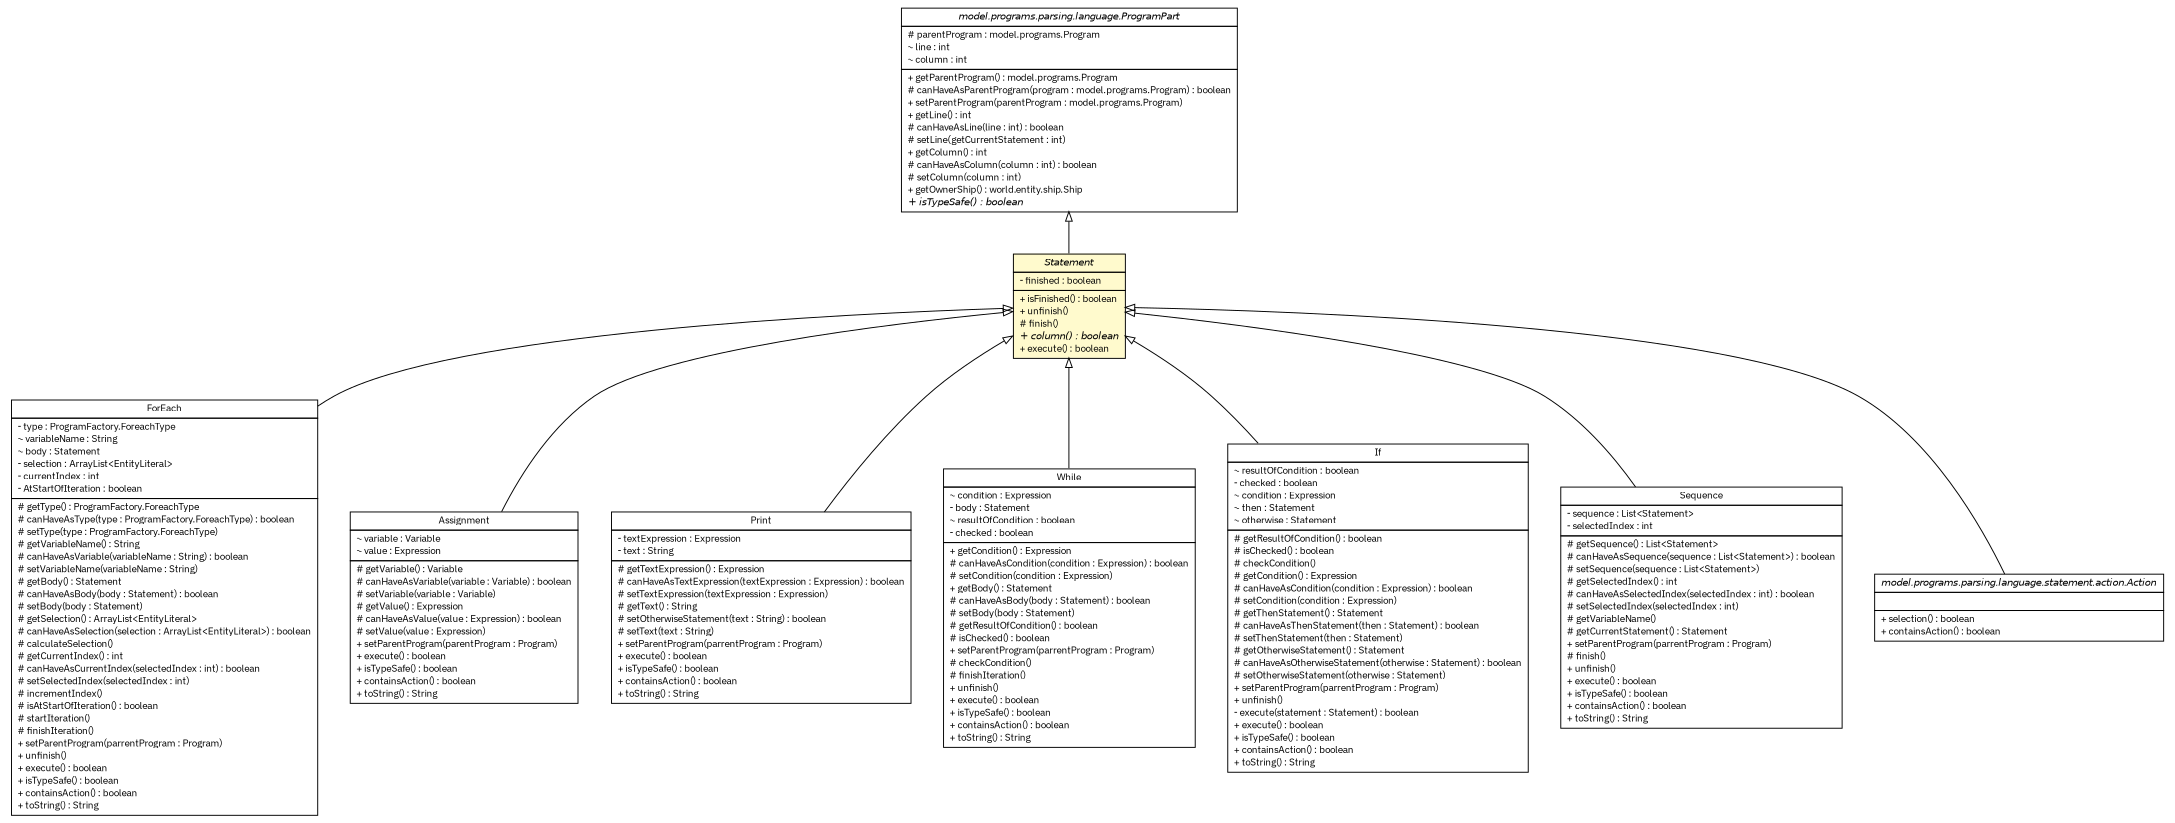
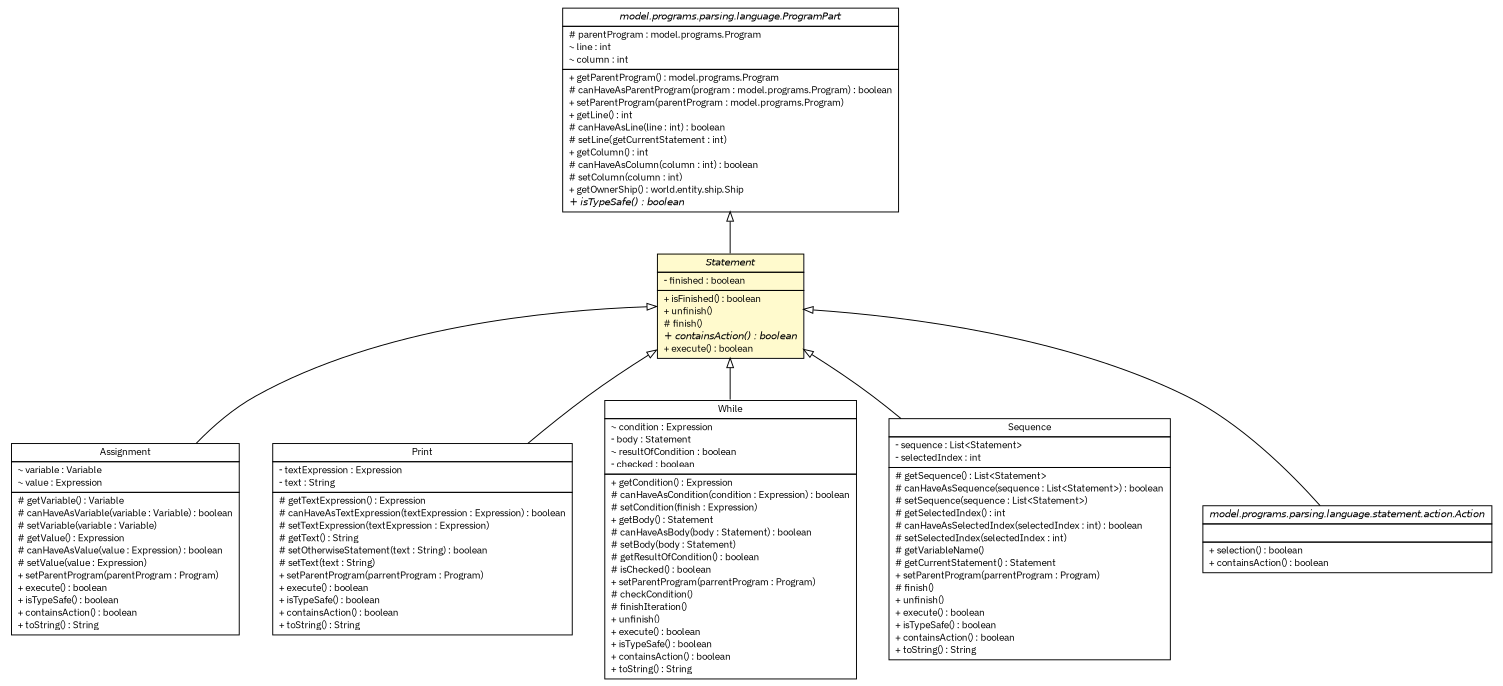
  digraph {
    fontname="IBM Plex Sans"
    nodesep=0.25
    ranksep=0.5
    node [fontcolor=black fontname="IBM Plex Sans" fontsize=10.0 shape=plaintext]
    edge [arrowtail=empty dir=back fontname="IBM Plex Sans" fontsize=10 headport=p labelfontname=Helvetica labelfontsize=10 tailport=p]
    n1 [label=<<table title="model.programs.parsing.language.ProgramPart" border="0" cellborder="1" cellspacing="0" cellpadding="2" port="p" href="../ProgramPart.html"> 		<tr><td><table border="0" cellspacing="0" cellpadding="1"> <tr><td align="center" balign="center"><font face="Helvetica-Oblique"> model.programs.parsing.language.ProgramPart </font></td></tr> 		</table></td></tr> 		<tr><td><table border="0" cellspacing="0" cellpadding="1"> <tr><td align="left" balign="left"> # parentProgram : model.programs.Program </td></tr> <tr><td align="left" balign="left"> ~ line : int </td></tr> <tr><td align="left" balign="left"> ~ column : int </td></tr> 		</table></td></tr> 		<tr><td><table border="0" cellspacing="0" cellpadding="1"> <tr><td align="left" balign="left"> + getParentProgram() : model.programs.Program </td></tr> <tr><td align="left" balign="left"> # canHaveAsParentProgram(program : model.programs.Program) : boolean </td></tr> <tr><td align="left" balign="left"> + setParentProgram(parentProgram : model.programs.Program) </td></tr> <tr><td align="left" balign="left"> + getLine() : int </td></tr> <tr><td align="left" balign="left"> # canHaveAsLine(line : int) : boolean </td></tr> <tr><td align="left" balign="left"> # setLine(getCurrentStatement : int) </td></tr> <tr><td align="left" balign="left"> + getColumn() : int </td></tr> <tr><td align="left" balign="left"> # canHaveAsColumn(column : int) : boolean </td></tr> <tr><td align="left" balign="left"> # setColumn(column : int) </td></tr> <tr><td align="left" balign="left"> + getOwnerShip() : world.entity.ship.Ship </td></tr> <tr><td align="left" balign="left"><font face="Helvetica-Oblique" point-size="10.0"> + isTypeSafe() : boolean </font></td></tr> 		</table></td></tr> 		</table>>]
-   n2 [label=<<table title="model.programs.parsing.language.statement.Statement" border="0" cellborder="1" cellspacing="0" cellpadding="2" port="p" bgcolor="lemonChiffon" href="./Statement.html"> 		<tr><td><table border="0" cellspacing="0" cellpadding="1"> <tr><td align="center" balign="center"><font face="Helvetica-Oblique"> Statement </font></td></tr> 		</table></td></tr> 		<tr><td><table border="0" cellspacing="0" cellpadding="1"> <tr><td align="left" balign="left"> - finished : boolean </td></tr> 		</table></td></tr> 		<tr><td><table border="0" cellspacing="0" cellpadding="1"> <tr><td align="left" balign="left"> + isFinished() : boolean </td></tr> <tr><td align="left" balign="left"> + unfinish() </td></tr> <tr><td align="left" balign="left"> # finish() </td></tr> <tr><td align="left" balign="left"><font face="Helvetica-Oblique" point-size="10.0"> + column() : boolean </font></td></tr> <tr><td align="left" balign="left"> + execute() : boolean </td></tr> 		</table></td></tr> 		</table>>]
-   n3 [label=<<table title="model.programs.parsing.language.statement.ForEach" border="0" cellborder="1" cellspacing="0" cellpadding="2" port="p" href="./ForEach.html"> 		<tr><td><table border="0" cellspacing="0" cellpadding="1"> <tr><td align="center" balign="center"> ForEach </td></tr> 		</table></td></tr> 		<tr><td><table border="0" cellspacing="0" cellpadding="1"> <tr><td align="left" balign="left"> - type : ProgramFactory.ForeachType </td></tr> <tr><td align="left" balign="left"> ~ variableName : String </td></tr> <tr><td align="left" balign="left"> ~ body : Statement </td></tr> <tr><td align="left" balign="left"> - selection : ArrayList&lt;EntityLiteral&gt; </td></tr> <tr><td align="left" balign="left"> - currentIndex : int </td></tr> <tr><td align="left" balign="left"> - AtStartOfIteration : boolean </td></tr> 		</table></td></tr> 		<tr><td><table border="0" cellspacing="0" cellpadding="1"> <tr><td align="left" balign="left"> # getType() : ProgramFactory.ForeachType </td></tr> <tr><td align="left" balign="left"> # canHaveAsType(type : ProgramFactory.ForeachType) : boolean </td></tr> <tr><td align="left" balign="left"> # setType(type : ProgramFactory.ForeachType) </td></tr> <tr><td align="left" balign="left"> # getVariableName() : String </td></tr> <tr><td align="left" balign="left"> # canHaveAsVariable(variableName : String) : boolean </td></tr> <tr><td align="left" balign="left"> # setVariableName(variableName : String) </td></tr> <tr><td align="left" balign="left"> # getBody() : Statement </td></tr> <tr><td align="left" balign="left"> # canHaveAsBody(body : Statement) : boolean </td></tr> <tr><td align="left" balign="left"> # setBody(body : Statement) </td></tr> <tr><td align="left" balign="left"> # getSelection() : ArrayList&lt;EntityLiteral&gt; </td></tr> <tr><td align="left" balign="left"> # canHaveAsSelection(selection : ArrayList&lt;EntityLiteral&gt;) : boolean </td></tr> <tr><td align="left" balign="left"> # calculateSelection() </td></tr> <tr><td align="left" balign="left"> # getCurrentIndex() : int </td></tr> <tr><td align="left" balign="left"> # canHaveAsCurrentIndex(selectedIndex : int) : boolean </td></tr> <tr><td align="left" balign="left"> # setSelectedIndex(selectedIndex : int) </td></tr> <tr><td align="left" balign="left"> # incrementIndex() </td></tr> <tr><td align="left" balign="left"> # isAtStartOfIteration() : boolean </td></tr> <tr><td align="left" balign="left"> # startIteration() </td></tr> <tr><td align="left" balign="left"> # finishIteration() </td></tr> <tr><td align="left" balign="left"> + setParentProgram(parrentProgram : Program) </td></tr> <tr><td align="left" balign="left"> + unfinish() </td></tr> <tr><td align="left" balign="left"> + execute() : boolean </td></tr> <tr><td align="left" balign="left"> + isTypeSafe() : boolean </td></tr> <tr><td align="left" balign="left"> + containsAction() : boolean </td></tr> <tr><td align="left" balign="left"> + toString() : String </td></tr> 		</table></td></tr> 		</table>>]
+   n2 [label=<<table title="model.programs.parsing.language.statement.Statement" border="0" cellborder="1" cellspacing="0" cellpadding="2" port="p" bgcolor="lemonChiffon" href="./Statement.html"> 		<tr><td><table border="0" cellspacing="0" cellpadding="1"> <tr><td align="center" balign="center"><font face="Helvetica-Oblique"> Statement </font></td></tr> 		</table></td></tr> 		<tr><td><table border="0" cellspacing="0" cellpadding="1"> <tr><td align="left" balign="left"> - finished : boolean </td></tr> 		</table></td></tr> 		<tr><td><table border="0" cellspacing="0" cellpadding="1"> <tr><td align="left" balign="left"> + isFinished() : boolean </td></tr> <tr><td align="left" balign="left"> + unfinish() </td></tr> <tr><td align="left" balign="left"> # finish() </td></tr> <tr><td align="left" balign="left"><font face="Helvetica-Oblique" point-size="10.0"> + containsAction() : boolean </font></td></tr> <tr><td align="left" balign="left"> + execute() : boolean </td></tr> 		</table></td></tr> 		</table>>]
    n4 [label=<<table title="model.programs.parsing.language.statement.Assignment" border="0" cellborder="1" cellspacing="0" cellpadding="2" port="p" href="./Assignment.html"> 		<tr><td><table border="0" cellspacing="0" cellpadding="1"> <tr><td align="center" balign="center"> Assignment </td></tr> 		</table></td></tr> 		<tr><td><table border="0" cellspacing="0" cellpadding="1"> <tr><td align="left" balign="left"> ~ variable : Variable </td></tr> <tr><td align="left" balign="left"> ~ value : Expression </td></tr> 		</table></td></tr> 		<tr><td><table border="0" cellspacing="0" cellpadding="1"> <tr><td align="left" balign="left"> # getVariable() : Variable </td></tr> <tr><td align="left" balign="left"> # canHaveAsVariable(variable : Variable) : boolean </td></tr> <tr><td align="left" balign="left"> # setVariable(variable : Variable) </td></tr> <tr><td align="left" balign="left"> # getValue() : Expression </td></tr> <tr><td align="left" balign="left"> # canHaveAsValue(value : Expression) : boolean </td></tr> <tr><td align="left" balign="left"> # setValue(value : Expression) </td></tr> <tr><td align="left" balign="left"> + setParentProgram(parentProgram : Program) </td></tr> <tr><td align="left" balign="left"> + execute() : boolean </td></tr> <tr><td align="left" balign="left"> + isTypeSafe() : boolean </td></tr> <tr><td align="left" balign="left"> + containsAction() : boolean </td></tr> <tr><td align="left" balign="left"> + toString() : String </td></tr> 		</table></td></tr> 		</table>>]
    n5 [label=<<table title="model.programs.parsing.language.statement.Print" border="0" cellborder="1" cellspacing="0" cellpadding="2" port="p" href="./Print.html"> 		<tr><td><table border="0" cellspacing="0" cellpadding="1"> <tr><td align="center" balign="center"> Print </td></tr> 		</table></td></tr> 		<tr><td><table border="0" cellspacing="0" cellpadding="1"> <tr><td align="left" balign="left"> - textExpression : Expression </td></tr> <tr><td align="left" balign="left"> - text : String </td></tr> 		</table></td></tr> 		<tr><td><table border="0" cellspacing="0" cellpadding="1"> <tr><td align="left" balign="left"> # getTextExpression() : Expression </td></tr> <tr><td align="left" balign="left"> # canHaveAsTextExpression(textExpression : Expression) : boolean </td></tr> <tr><td align="left" balign="left"> # setTextExpression(textExpression : Expression) </td></tr> <tr><td align="left" balign="left"> # getText() : String </td></tr> <tr><td align="left" balign="left"> # setOtherwiseStatement(text : String) : boolean </td></tr> <tr><td align="left" balign="left"> # setText(text : String) </td></tr> <tr><td align="left" balign="left"> + setParentProgram(parrentProgram : Program) </td></tr> <tr><td align="left" balign="left"> + execute() : boolean </td></tr> <tr><td align="left" balign="left"> + isTypeSafe() : boolean </td></tr> <tr><td align="left" balign="left"> + containsAction() : boolean </td></tr> <tr><td align="left" balign="left"> + toString() : String </td></tr> 		</table></td></tr> 		</table>>]
-   n6 [label=<<table title="model.programs.parsing.language.statement.While" border="0" cellborder="1" cellspacing="0" cellpadding="2" port="p" href="./While.html"> 		<tr><td><table border="0" cellspacing="0" cellpadding="1"> <tr><td align="center" balign="center"> While </td></tr> 		</table></td></tr> 		<tr><td><table border="0" cellspacing="0" cellpadding="1"> <tr><td align="left" balign="left"> ~ condition : Expression </td></tr> <tr><td align="left" balign="left"> - body : Statement </td></tr> <tr><td align="left" balign="left"> ~ resultOfCondition : boolean </td></tr> <tr><td align="left" balign="left"> - checked : boolean </td></tr> 		</table></td></tr> 		<tr><td><table border="0" cellspacing="0" cellpadding="1"> <tr><td align="left" balign="left"> + getCondition() : Expression </td></tr> <tr><td align="left" balign="left"> # canHaveAsCondition(condition : Expression) : boolean </td></tr> <tr><td align="left" balign="left"> # setCondition(condition : Expression) </td></tr> <tr><td align="left" balign="left"> + getBody() : Statement </td></tr> <tr><td align="left" balign="left"> # canHaveAsBody(body : Statement) : boolean </td></tr> <tr><td align="left" balign="left"> # setBody(body : Statement) </td></tr> <tr><td align="left" balign="left"> # getResultOfCondition() : boolean </td></tr> <tr><td align="left" balign="left"> # isChecked() : boolean </td></tr> <tr><td align="left" balign="left"> + setParentProgram(parrentProgram : Program) </td></tr> <tr><td align="left" balign="left"> # checkCondition() </td></tr> <tr><td align="left" balign="left"> # finishIteration() </td></tr> <tr><td align="left" balign="left"> + unfinish() </td></tr> <tr><td align="left" balign="left"> + execute() : boolean </td></tr> <tr><td align="left" balign="left"> + isTypeSafe() : boolean </td></tr> <tr><td align="left" balign="left"> + containsAction() : boolean </td></tr> <tr><td align="left" balign="left"> + toString() : String </td></tr> 		</table></td></tr> 		</table>>]
-   n7 [label=<<table title="model.programs.parsing.language.statement.If" border="0" cellborder="1" cellspacing="0" cellpadding="2" port="p" href="./If.html"> 		<tr><td><table border="0" cellspacing="0" cellpadding="1"> <tr><td align="center" balign="center"> If </td></tr> 		</table></td></tr> 		<tr><td><table border="0" cellspacing="0" cellpadding="1"> <tr><td align="left" balign="left"> ~ resultOfCondition : boolean </td></tr> <tr><td align="left" balign="left"> - checked : boolean </td></tr> <tr><td align="left" balign="left"> ~ condition : Expression </td></tr> <tr><td align="left" balign="left"> ~ then : Statement </td></tr> <tr><td align="left" balign="left"> ~ otherwise : Statement </td></tr> 		</table></td></tr> 		<tr><td><table border="0" cellspacing="0" cellpadding="1"> <tr><td align="left" balign="left"> # getResultOfCondition() : boolean </td></tr> <tr><td align="left" balign="left"> # isChecked() : boolean </td></tr> <tr><td align="left" balign="left"> # checkCondition() </td></tr> <tr><td align="left" balign="left"> # getCondition() : Expression </td></tr> <tr><td align="left" balign="left"> # canHaveAsCondition(condition : Expression) : boolean </td></tr> <tr><td align="left" balign="left"> # setCondition(condition : Expression) </td></tr> <tr><td align="left" balign="left"> # getThenStatement() : Statement </td></tr> <tr><td align="left" balign="left"> # canHaveAsThenStatement(then : Statement) : boolean </td></tr> <tr><td align="left" balign="left"> # setThenStatement(then : Statement) </td></tr> <tr><td align="left" balign="left"> # getOtherwiseStatement() : Statement </td></tr> <tr><td align="left" balign="left"> # canHaveAsOtherwiseStatement(otherwise : Statement) : boolean </td></tr> <tr><td align="left" balign="left"> # setOtherwiseStatement(otherwise : Statement) </td></tr> <tr><td align="left" balign="left"> + setParentProgram(parrentProgram : Program) </td></tr> <tr><td align="left" balign="left"> + unfinish() </td></tr> <tr><td align="left" balign="left"> - execute(statement : Statement) : boolean </td></tr> <tr><td align="left" balign="left"> + execute() : boolean </td></tr> <tr><td align="left" balign="left"> + isTypeSafe() : boolean </td></tr> <tr><td align="left" balign="left"> + containsAction() : boolean </td></tr> <tr><td align="left" balign="left"> + toString() : String </td></tr> 		</table></td></tr> 		</table>>]
+   n6 [label=<<table title="model.programs.parsing.language.statement.While" border="0" cellborder="1" cellspacing="0" cellpadding="2" port="p" href="./While.html"> 		<tr><td><table border="0" cellspacing="0" cellpadding="1"> <tr><td align="center" balign="center"> While </td></tr> 		</table></td></tr> 		<tr><td><table border="0" cellspacing="0" cellpadding="1"> <tr><td align="left" balign="left"> ~ condition : Expression </td></tr> <tr><td align="left" balign="left"> - body : Statement </td></tr> <tr><td align="left" balign="left"> ~ resultOfCondition : boolean </td></tr> <tr><td align="left" balign="left"> - checked : boolean </td></tr> 		</table></td></tr> 		<tr><td><table border="0" cellspacing="0" cellpadding="1"> <tr><td align="left" balign="left"> + getCondition() : Expression </td></tr> <tr><td align="left" balign="left"> # canHaveAsCondition(condition : Expression) : boolean </td></tr> <tr><td align="left" balign="left"> # setCondition(finish : Expression) </td></tr> <tr><td align="left" balign="left"> + getBody() : Statement </td></tr> <tr><td align="left" balign="left"> # canHaveAsBody(body : Statement) : boolean </td></tr> <tr><td align="left" balign="left"> # setBody(body : Statement) </td></tr> <tr><td align="left" balign="left"> # getResultOfCondition() : boolean </td></tr> <tr><td align="left" balign="left"> # isChecked() : boolean </td></tr> <tr><td align="left" balign="left"> + setParentProgram(parrentProgram : Program) </td></tr> <tr><td align="left" balign="left"> # checkCondition() </td></tr> <tr><td align="left" balign="left"> # finishIteration() </td></tr> <tr><td align="left" balign="left"> + unfinish() </td></tr> <tr><td align="left" balign="left"> + execute() : boolean </td></tr> <tr><td align="left" balign="left"> + isTypeSafe() : boolean </td></tr> <tr><td align="left" balign="left"> + containsAction() : boolean </td></tr> <tr><td align="left" balign="left"> + toString() : String </td></tr> 		</table></td></tr> 		</table>>]
    n8 [label=<<table title="model.programs.parsing.language.statement.Sequence" border="0" cellborder="1" cellspacing="0" cellpadding="2" port="p" href="./Sequence.html"> 		<tr><td><table border="0" cellspacing="0" cellpadding="1"> <tr><td align="center" balign="center"> Sequence </td></tr> 		</table></td></tr> 		<tr><td><table border="0" cellspacing="0" cellpadding="1"> <tr><td align="left" balign="left"> - sequence : List&lt;Statement&gt; </td></tr> <tr><td align="left" balign="left"> - selectedIndex : int </td></tr> 		</table></td></tr> 		<tr><td><table border="0" cellspacing="0" cellpadding="1"> <tr><td align="left" balign="left"> # getSequence() : List&lt;Statement&gt; </td></tr> <tr><td align="left" balign="left"> # canHaveAsSequence(sequence : List&lt;Statement&gt;) : boolean </td></tr> <tr><td align="left" balign="left"> # setSequence(sequence : List&lt;Statement&gt;) </td></tr> <tr><td align="left" balign="left"> # getSelectedIndex() : int </td></tr> <tr><td align="left" balign="left"> # canHaveAsSelectedIndex(selectedIndex : int) : boolean </td></tr> <tr><td align="left" balign="left"> # setSelectedIndex(selectedIndex : int) </td></tr> <tr><td align="left" balign="left"> # getVariableName() </td></tr> <tr><td align="left" balign="left"> # getCurrentStatement() : Statement </td></tr> <tr><td align="left" balign="left"> + setParentProgram(parrentProgram : Program) </td></tr> <tr><td align="left" balign="left"> # finish() </td></tr> <tr><td align="left" balign="left"> + unfinish() </td></tr> <tr><td align="left" balign="left"> + execute() : boolean </td></tr> <tr><td align="left" balign="left"> + isTypeSafe() : boolean </td></tr> <tr><td align="left" balign="left"> + containsAction() : boolean </td></tr> <tr><td align="left" balign="left"> + toString() : String </td></tr> 		</table></td></tr> 		</table>>]
    n9 [label=<<table title="model.programs.parsing.language.statement.action.Action" border="0" cellborder="1" cellspacing="0" cellpadding="2" port="p" href="./action/Action.html"> 		<tr><td><table border="0" cellspacing="0" cellpadding="1"> <tr><td align="center" balign="center"><font face="Helvetica-Oblique"> model.programs.parsing.language.statement.action.Action </font></td></tr> 		</table></td></tr> 		<tr><td><table border="0" cellspacing="0" cellpadding="1"> <tr><td align="left" balign="left">  </td></tr> 		</table></td></tr> 		<tr><td><table border="0" cellspacing="0" cellpadding="1"> <tr><td align="left" balign="left"> + selection() : boolean </td></tr> <tr><td align="left" balign="left"> + containsAction() : boolean </td></tr> 		</table></td></tr> 		</table>>]
    n1 -> n2
-   n2 -> n3
    n2 -> n4
    n2 -> n5
    n2 -> n6
-   n2 -> n7
    n2 -> n8
    n2 -> n9
  }
